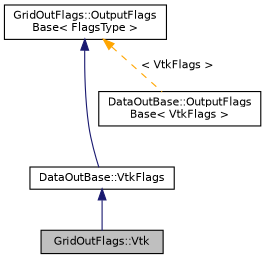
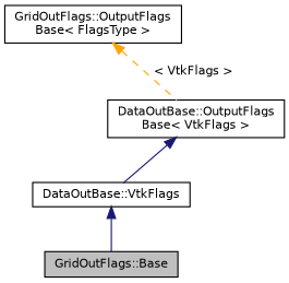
  digraph {
    node [color=black fillcolor=white fontname=Helvetica fontsize=10 shape=record style=filled]
    edge [color=midnightblue dir=back fontname=Helvetica fontsize=10 labelfontname=Helvetica labelfontsize=10 style=solid]
-   n1 [fillcolor=grey75 fontcolor=black height=0.2 label="GridOutFlags::Vtk" width=0.4]
+   n1 [fillcolor=grey75 fontcolor=black height=0.2 label="GridOutFlags::Base" width=0.4]
    n2 [height=0.2 label="DataOutBase::VtkFlags" width=0.4]
    n3 [height=0.2 label="DataOutBase::OutputFlags\lBase\< VtkFlags \>" width=0.4]
    n4 [height=0.2 label="GridOutFlags::OutputFlags\lBase\< FlagsType \>" width=0.4]
    n2 -> n1
-   n4 -> n2
+   n3 -> n2
    n4 -> n3 [color=orange label=" \< VtkFlags \>" style=dashed]
  }
